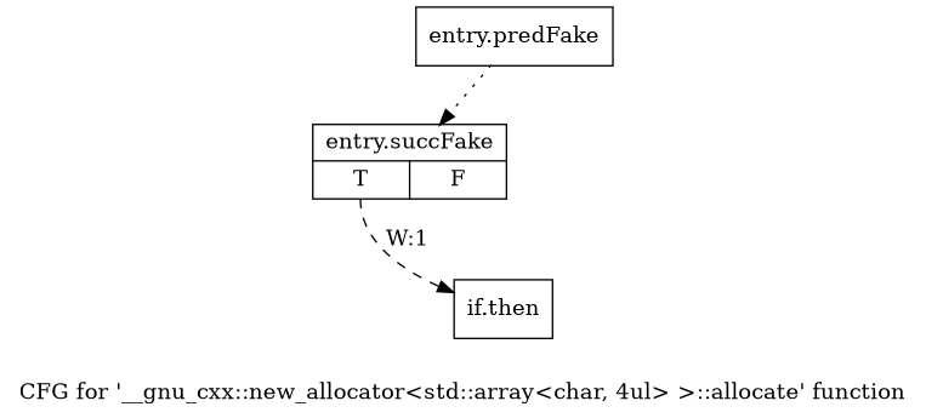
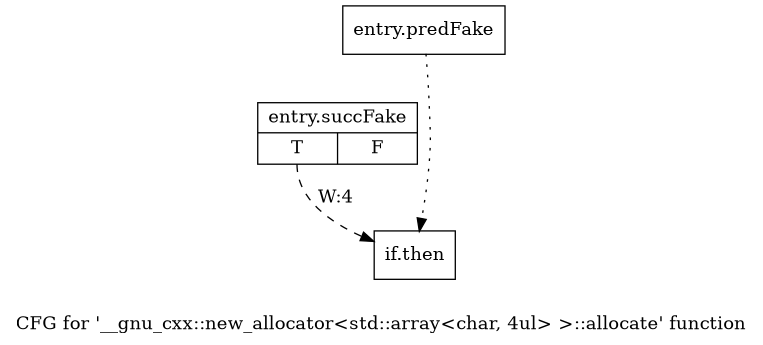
  digraph {
    label="CFG for '__gnu_cxx::new_allocator\<std::array\<char, 4ul\> \>::allocate' function"
    node [shape=record filename="/tools/Xilinx/Vitis_HLS/2023.1/tps/lnx64/gcc-8.3.0/lib/gcc/x86_64-pc-linux-gnu/8.3.0/../../../../include/c++/8.3.0/ext/new_allocator.h"]
    n1 [label="{entry.predFake}" filename=""]
    n2 [label="{entry.succFake|{<s0>T|<s1>F}}" linenumber=101]
    n3 [label="{if.then}" linenumber=102]
-   n1 -> n2 [execusionnum=4 filename="/tools/Xilinx/Vitis_HLS/2023.1/tps/lnx64/gcc-8.3.0/lib/gcc/x86_64-pc-linux-gnu/8.3.0/../../../../include/c++/8.3.0/ext/new_allocator.h" style=dotted]
-   n2 -> n3 [label="W:1" style=dashed tailport=s0]
+   n1 -> n3 [execusionnum=4 filename="/tools/Xilinx/Vitis_HLS/2023.1/tps/lnx64/gcc-8.3.0/lib/gcc/x86_64-pc-linux-gnu/8.3.0/../../../../include/c++/8.3.0/ext/new_allocator.h" style=dotted]
+   n2 -> n3 [label="W:4" style=dashed tailport=s0]
  }
